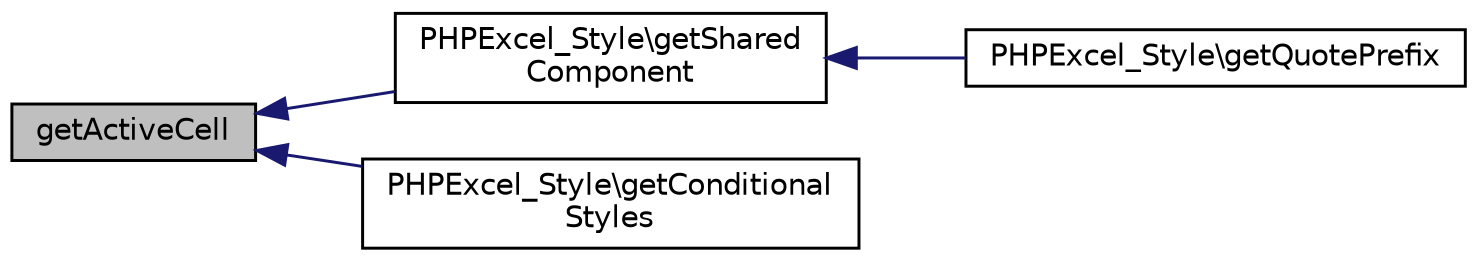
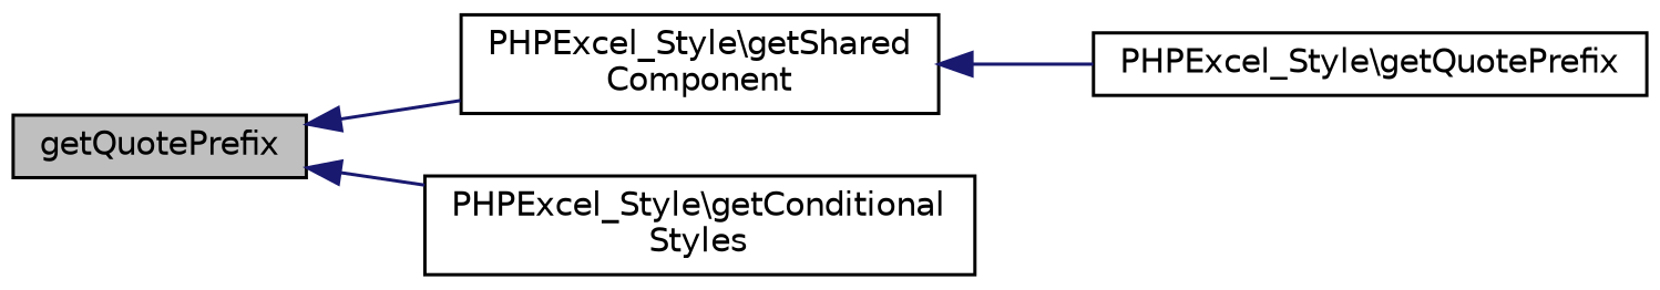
  digraph {
    rankdir=LR
    node [color=black fillcolor=white fontname=Helvetica fontsize=10 shape=record style=filled]
    edge [color=midnightblue dir=back fontname=Helvetica fontsize=10 labelfontname=Helvetica labelfontsize=10 style=solid]
-   n1 [fillcolor=grey75 fontcolor=black height=0.2 label=getActiveCell width=0.4]
+   n1 [fillcolor=grey75 fontcolor=black height=0.2 label=getQuotePrefix width=0.4]
    n2 [height=0.2 label="PHPExcel_Style\\getShared\lComponent" width=0.4]
    n3 [height=0.2 label="PHPExcel_Style\\getConditional\lStyles" width=0.4]
    n4 [height=0.2 label="PHPExcel_Style\\getQuotePrefix" width=0.4]
    n1 -> n2
    n1 -> n3
    n2 -> n4
  }
